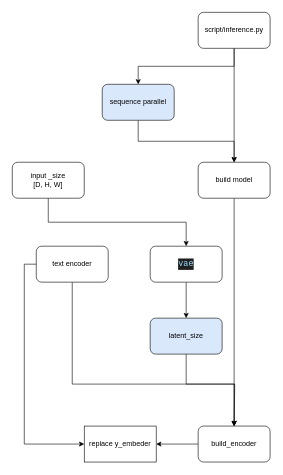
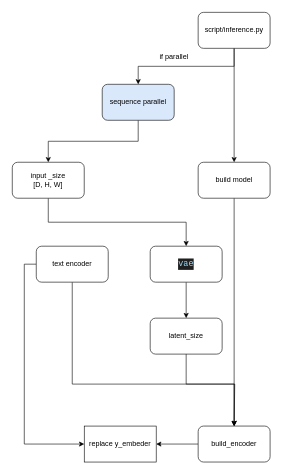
  <mxCell id="0" />
  <mxCell id="1" parent="0" />
  <mxCell id="2" style="edgeStyle=orthogonalEdgeStyle;rounded=0;orthogonalLoop=1;jettySize=auto;html=1;exitX=0.5;exitY=1;exitDx=0;exitDy=0;entryX=0.5;entryY=0;entryDx=0;entryDy=0;" edge="1" parent="1" source="4" target="6"><mxGeometry relative="1" as="geometry" /></mxCell>
  <mxCell id="3" style="edgeStyle=orthogonalEdgeStyle;rounded=0;orthogonalLoop=1;jettySize=auto;html=1;exitX=0.5;exitY=1;exitDx=0;exitDy=0;entryX=0.5;entryY=0;entryDx=0;entryDy=0;" edge="1" parent="1" source="4" target="9"><mxGeometry relative="1" as="geometry" /></mxCell>
  <mxCell id="4" value="script/inference.py" style="rounded=1;whiteSpace=wrap;html=1;" vertex="1" parent="1"><mxGeometry x="330" y="20" width="120" height="60" as="geometry" /></mxCell>
- <mxCell id="5" style="edgeStyle=orthogonalEdgeStyle;rounded=0;orthogonalLoop=1;jettySize=auto;html=1;exitX=0.5;exitY=1;exitDx=0;exitDy=0;entryX=0.5;entryY=0;entryDx=0;entryDy=0;" edge="1" parent="1" source="6" target="9"><mxGeometry relative="1" as="geometry" /></mxCell>
+ <mxCell id="5" style="edgeStyle=orthogonalEdgeStyle;rounded=0;orthogonalLoop=1;jettySize=auto;html=1;exitX=0.5;exitY=1;exitDx=0;exitDy=0;" edge="1" parent="1" source="6" target="16"><mxGeometry relative="1" as="geometry" /></mxCell>
  <mxCell id="6" value="sequence parallel" style="rounded=1;whiteSpace=wrap;html=1;fillColor=#dae8fc;" vertex="1" parent="1"><mxGeometry x="170" y="140" width="120" height="60" as="geometry" /></mxCell>
+ <mxCell id="7" value="if parallel" style="text;html=1;align=center;verticalAlign=middle;whiteSpace=wrap;rounded=0;" vertex="1" parent="1"><mxGeometry x="260" y="80" width="60" height="30" as="geometry" /></mxCell>
  <mxCell id="8" style="edgeStyle=orthogonalEdgeStyle;rounded=0;orthogonalLoop=1;jettySize=auto;html=1;exitX=0.5;exitY=1;exitDx=0;exitDy=0;entryX=0.5;entryY=0;entryDx=0;entryDy=0;" edge="1" parent="1" source="9" target="20"><mxGeometry relative="1" as="geometry" /></mxCell>
  <mxCell id="9" value="build model" style="rounded=1;whiteSpace=wrap;html=1;" vertex="1" parent="1"><mxGeometry x="330" y="270" width="120" height="60" as="geometry" /></mxCell>
  <mxCell id="10" style="edgeStyle=orthogonalEdgeStyle;rounded=0;orthogonalLoop=1;jettySize=auto;html=1;exitX=0.5;exitY=1;exitDx=0;exitDy=0;entryX=0.5;entryY=0;entryDx=0;entryDy=0;" edge="1" parent="1" source="11" target="18"><mxGeometry relative="1" as="geometry" /></mxCell>
  <mxCell id="11" value="&lt;div style=&quot;color: rgb(204, 204, 204); background-color: rgb(31, 31, 31); font-family: Consolas, &amp;quot;Courier New&amp;quot;, monospace; font-size: 14px; line-height: 19px; white-space: pre;&quot;&gt;&lt;span style=&quot;color: #9cdcfe;&quot;&gt;vae&lt;/span&gt;&lt;/div&gt;" style="rounded=1;whiteSpace=wrap;html=1;" vertex="1" parent="1"><mxGeometry x="250" y="410" width="120" height="60" as="geometry" /></mxCell>
  <mxCell id="12" style="edgeStyle=orthogonalEdgeStyle;rounded=0;orthogonalLoop=1;jettySize=auto;html=1;exitX=0.5;exitY=1;exitDx=0;exitDy=0;entryX=0.5;entryY=0;entryDx=0;entryDy=0;" edge="1" parent="1" source="14" target="20"><mxGeometry relative="1" as="geometry"><Array as="points"><mxPoint x="120" y="640" /><mxPoint x="390" y="640" /></Array></mxGeometry></mxCell>
  <mxCell id="13" style="edgeStyle=orthogonalEdgeStyle;rounded=0;orthogonalLoop=1;jettySize=auto;html=1;exitX=0;exitY=0.5;exitDx=0;exitDy=0;entryX=0;entryY=0.5;entryDx=0;entryDy=0;" edge="1" parent="1" source="14" target="21"><mxGeometry relative="1" as="geometry" /></mxCell>
  <mxCell id="14" value="text encoder" style="rounded=1;whiteSpace=wrap;html=1;" vertex="1" parent="1"><mxGeometry x="60" y="410" width="120" height="60" as="geometry" /></mxCell>
  <mxCell id="15" style="edgeStyle=orthogonalEdgeStyle;rounded=0;orthogonalLoop=1;jettySize=auto;html=1;exitX=0.5;exitY=1;exitDx=0;exitDy=0;entryX=0.5;entryY=0;entryDx=0;entryDy=0;" edge="1" parent="1" source="16" target="11"><mxGeometry relative="1" as="geometry" /></mxCell>
  <mxCell id="16" value="input _size&lt;div&gt;[D, H, W]&lt;/div&gt;" style="rounded=1;whiteSpace=wrap;html=1;" vertex="1" parent="1"><mxGeometry x="20" y="270" width="120" height="60" as="geometry" /></mxCell>
  <mxCell id="17" style="edgeStyle=orthogonalEdgeStyle;rounded=0;orthogonalLoop=1;jettySize=auto;html=1;exitX=0.5;exitY=1;exitDx=0;exitDy=0;" edge="1" parent="1" source="18"><mxGeometry relative="1" as="geometry"><mxPoint x="390" y="710" as="targetPoint" /><Array as="points"><mxPoint x="310" y="640" /><mxPoint x="391" y="640" /></Array></mxGeometry></mxCell>
- <mxCell id="18" value="latent_size" style="rounded=1;whiteSpace=wrap;html=1;fillColor=#dae8fc;" vertex="1" parent="1"><mxGeometry x="250" y="530" width="120" height="60" as="geometry" /></mxCell>
+ <mxCell id="18" value="latent_size" style="rounded=1;whiteSpace=wrap;html=1;" vertex="1" parent="1"><mxGeometry x="250" y="530" width="120" height="60" as="geometry" /></mxCell>
  <mxCell id="19" style="edgeStyle=orthogonalEdgeStyle;rounded=0;orthogonalLoop=1;jettySize=auto;html=1;exitX=0;exitY=0.5;exitDx=0;exitDy=0;entryX=1;entryY=0.5;entryDx=0;entryDy=0;" edge="1" parent="1" source="20" target="21"><mxGeometry relative="1" as="geometry" /></mxCell>
  <mxCell id="20" value="build_encoder" style="rounded=1;whiteSpace=wrap;html=1;" vertex="1" parent="1"><mxGeometry x="330" y="710" width="120" height="60" as="geometry" /></mxCell>
  <mxCell id="21" value="replace y_embeder" style="whiteSpace=wrap;html=1;rounded=0;" vertex="1" parent="1"><mxGeometry x="140" y="710" width="120" height="60" as="geometry" /></mxCell>
